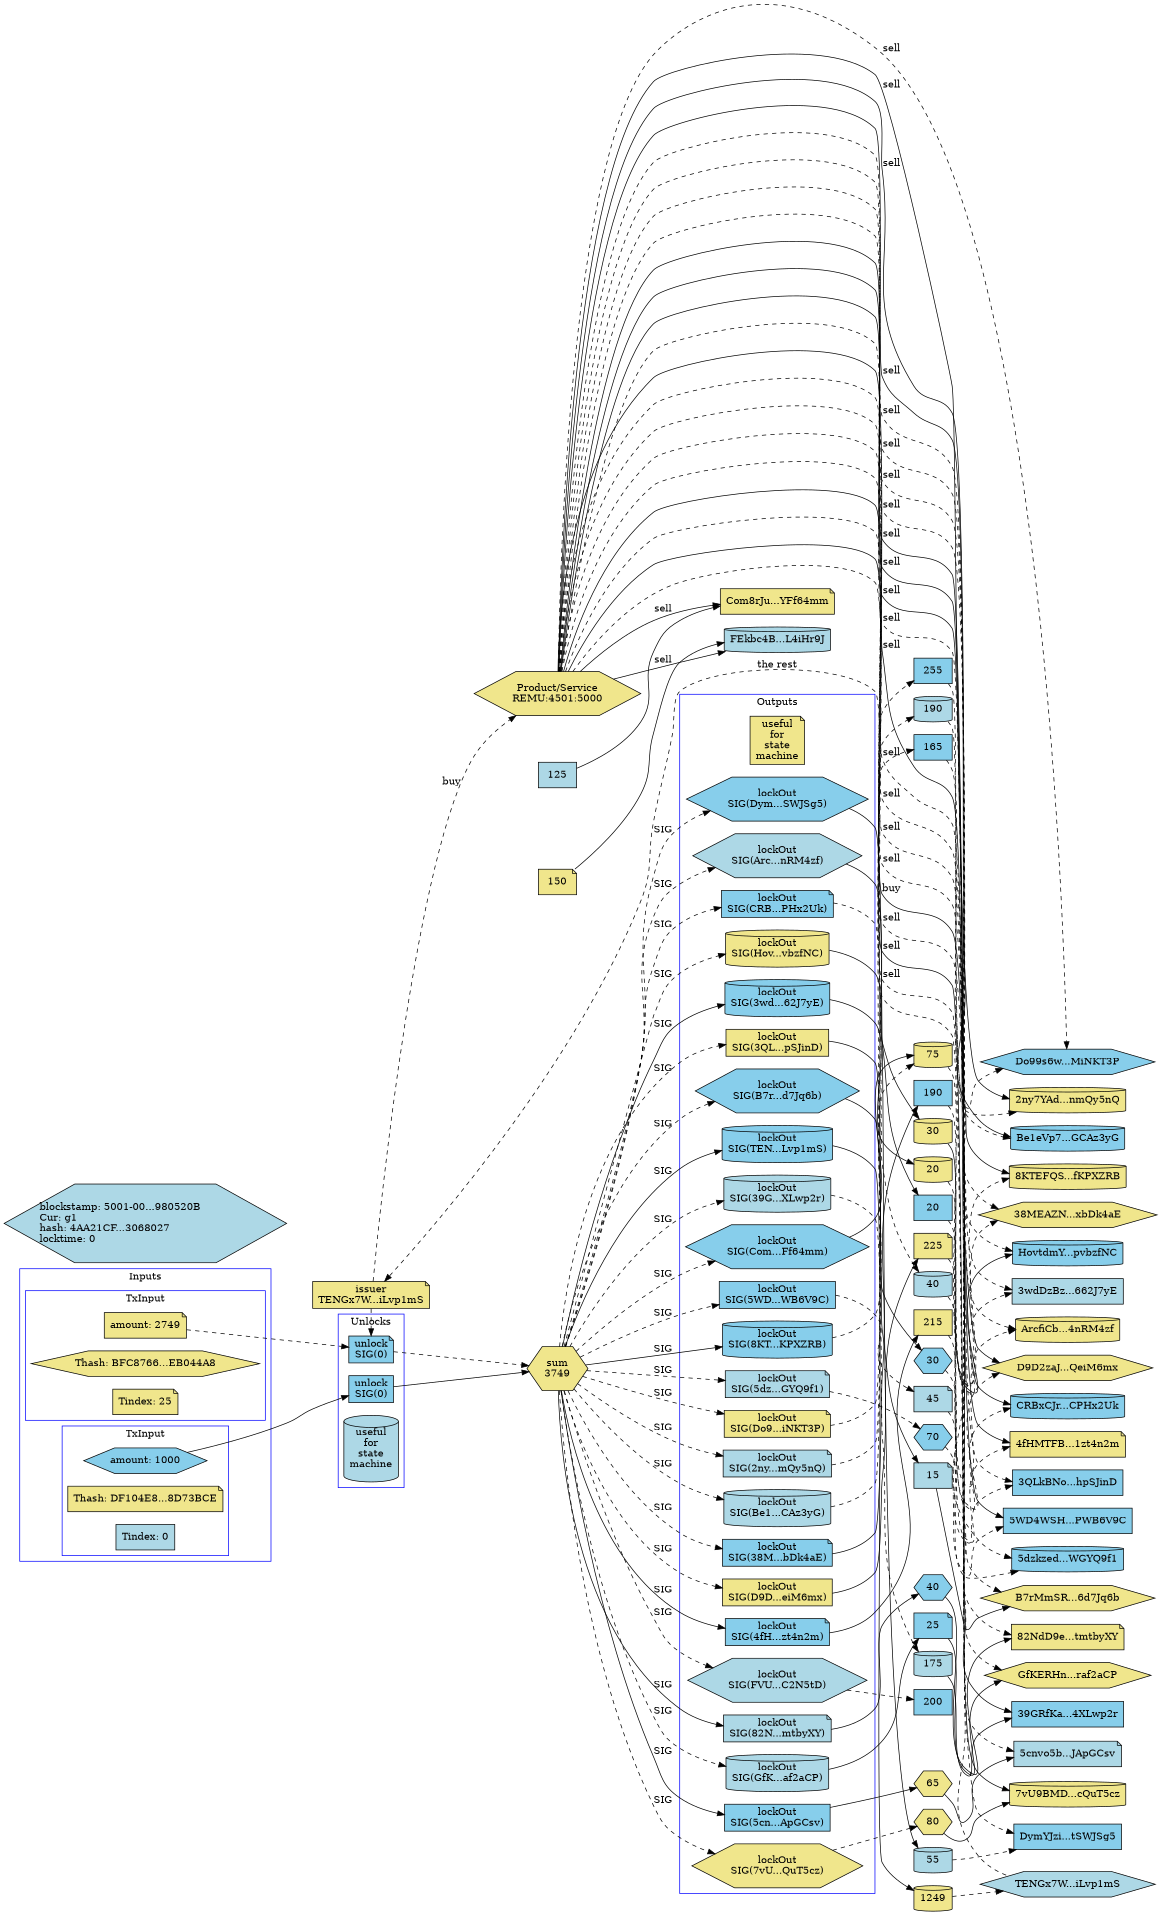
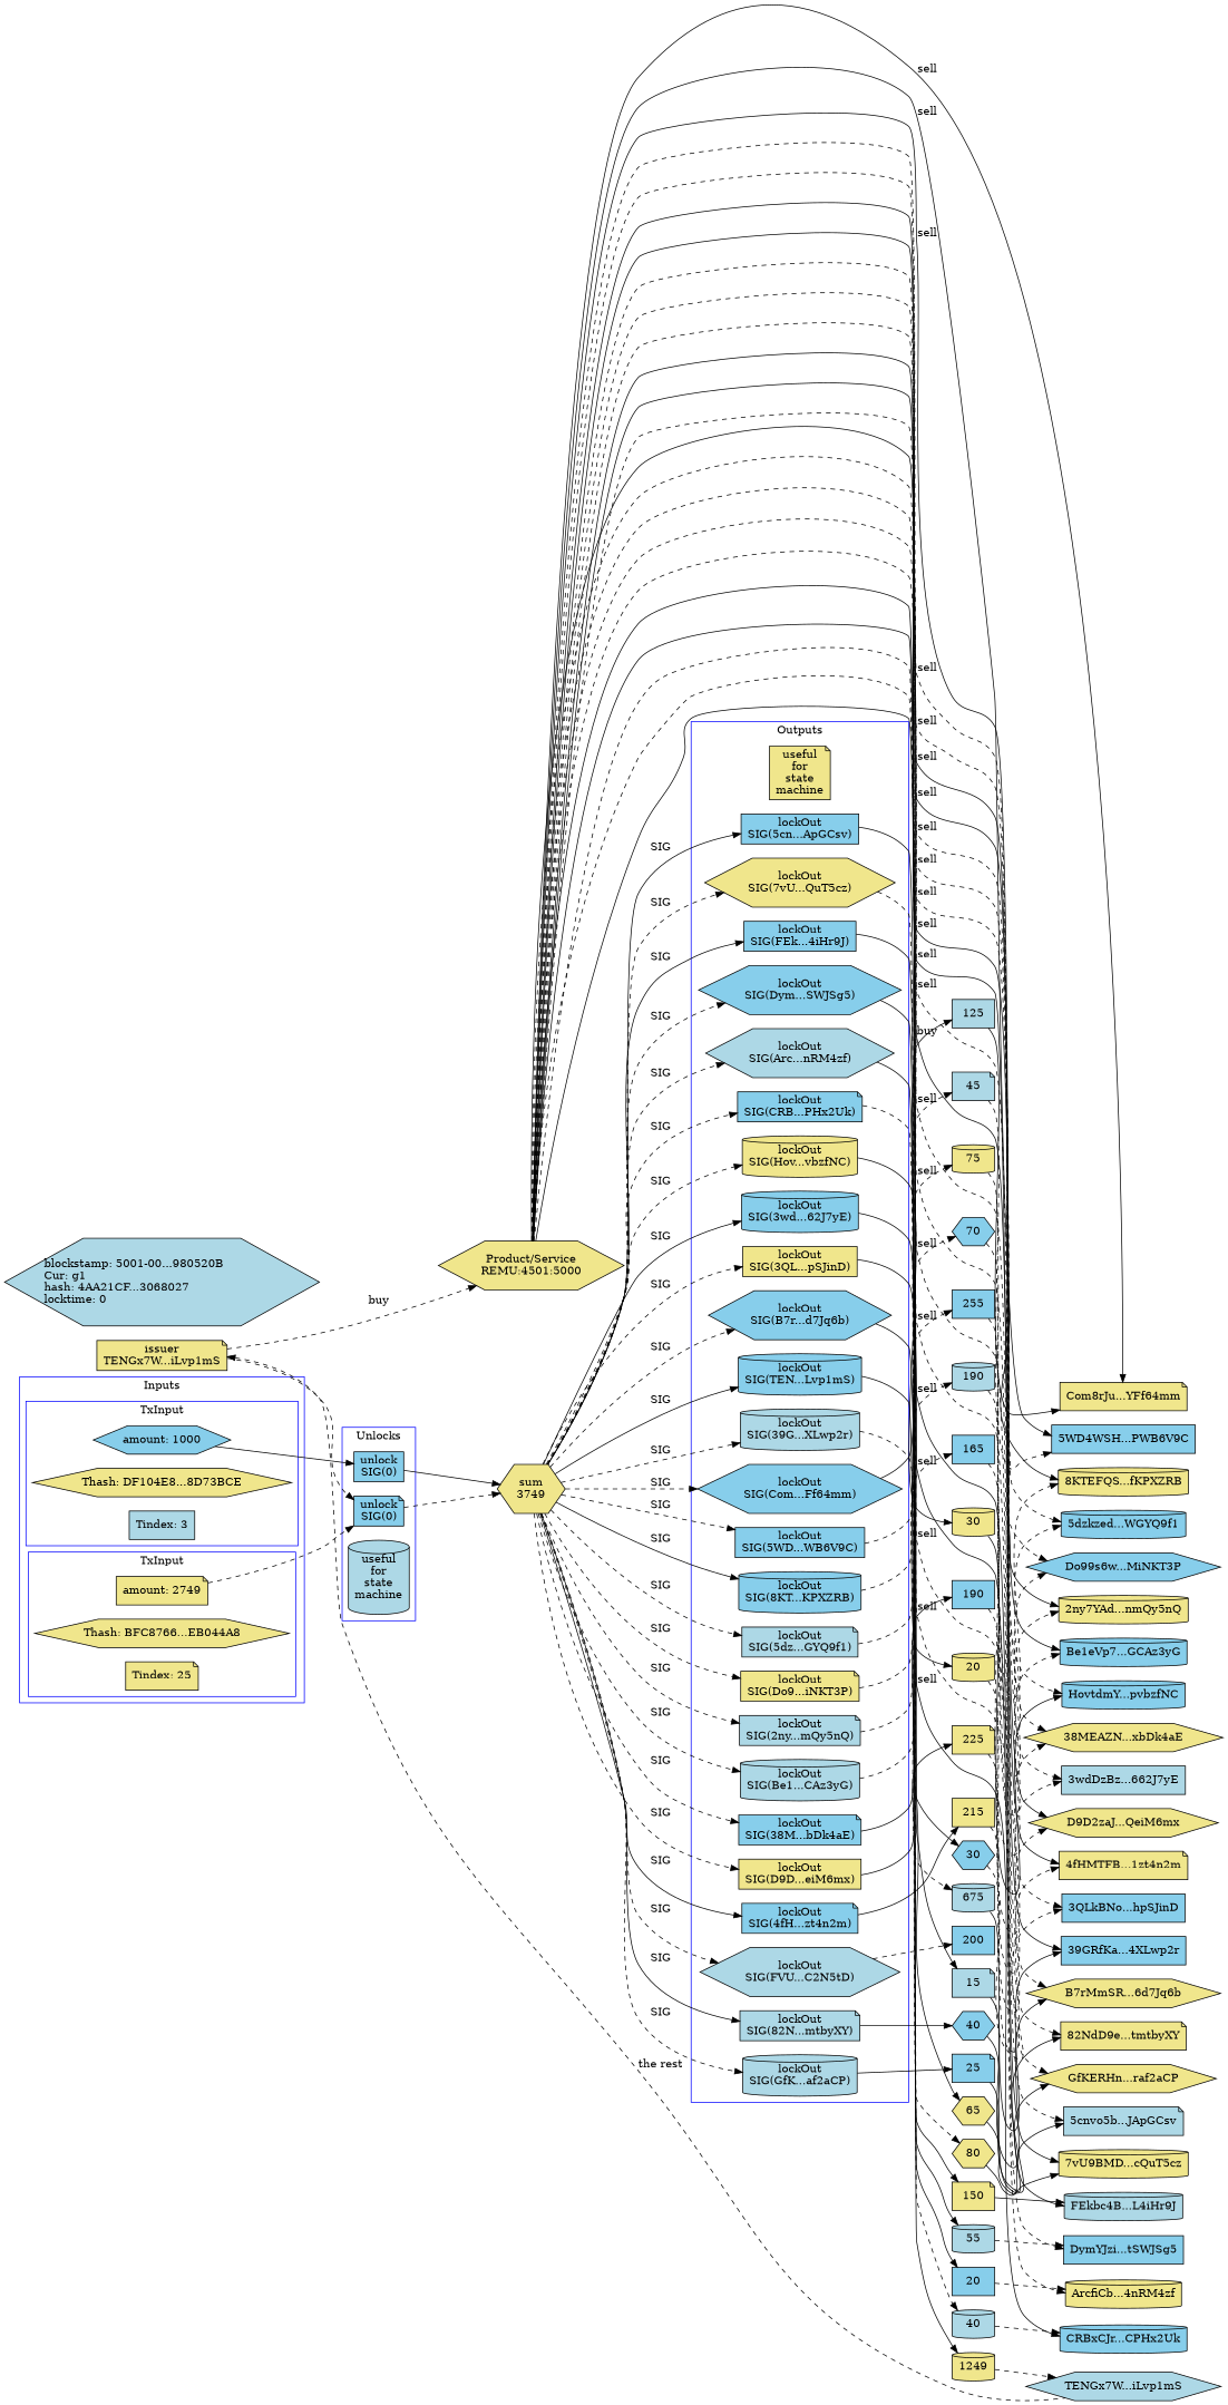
  digraph {
    rankdir=LR
    node [fillcolor=khaki shape=cylinder style=filled]
    edge [style=dashed weight=0]
    n1 [label="Product/Service\nREMU:4501:5000" shape=hexagon]
    n2 [label="sum\n3749" shape=hexagon]
    n3 [label="amount: 2749" shape=note]
    n4 [label="Thash: BFC8766...EB044A8" shape=hexagon]
    n5 [label="Tindex: 25" shape=note]
    n6 [fillcolor=skyblue label="amount: 1000" shape=hexagon]
-   n7 [label="Thash: DF104E8...8D73BCE" shape=note]
-   n8 [fillcolor=lightblue label="Tindex: 0" shape=box]
+   n7 [label="Thash: DF104E8...8D73BCE" shape=hexagon]
+   n8 [fillcolor=lightblue label="Tindex: 3" shape=box]
    n9 [fillcolor=skyblue label="unlock\nSIG(0)" shape=note]
    n10 [fillcolor=skyblue label="unlock\nSIG(0)" shape=box]
    n11 [fillcolor=lightblue label="useful\nfor\nstate\nmachine"]
    n12 [label="useful\nfor\nstate\nmachine" shape=note]
    n13 [fillcolor=lightblue label="lockOut\nSIG(39G...XLwp2r)"]
    n14 [fillcolor=skyblue label="lockOut\nSIG(Com...Ff64mm)" shape=hexagon]
    n15 [fillcolor=skyblue label="lockOut\nSIG(5WD...WB6V9C)" shape=box]
    n16 [fillcolor=skyblue label="lockOut\nSIG(8KT...KPXZRB)"]
    n17 [fillcolor=lightblue label="lockOut\nSIG(5dz...GYQ9f1)" shape=note]
    n18 [label="lockOut\nSIG(Do9...iNKT3P)" shape=note]
    n19 [fillcolor=lightblue label="lockOut\nSIG(2ny...mQy5nQ)" shape=note]
    n20 [fillcolor=lightblue label="lockOut\nSIG(Be1...CAz3yG)"]
    n21 [fillcolor=skyblue label="lockOut\nSIG(38M...bDk4aE)" shape=note]
    n22 [label="lockOut\nSIG(D9D...eiM6mx)" shape=box]
    n23 [fillcolor=skyblue label="lockOut\nSIG(4fH...zt4n2m)" shape=note]
    n24 [fillcolor=lightblue label="lockOut\nSIG(FVU...C2N5tD)" shape=hexagon]
    n25 [fillcolor=lightblue label="lockOut\nSIG(82N...mtbyXY)" shape=note]
    n26 [fillcolor=lightblue label="lockOut\nSIG(GfK...af2aCP)"]
    n27 [fillcolor=skyblue label="lockOut\nSIG(5cn...ApGCsv)" shape=box]
    n28 [label="lockOut\nSIG(7vU...QuT5cz)" shape=hexagon]
+   n29 [fillcolor=skyblue label="lockOut\nSIG(FEk...4iHr9J)" shape=box]
    n30 [fillcolor=skyblue label="lockOut\nSIG(Dym...SWJSg5)" shape=hexagon]
    n31 [fillcolor=lightblue label="lockOut\nSIG(Arc...nRM4zf)" shape=hexagon]
    n32 [fillcolor=skyblue label="lockOut\nSIG(CRB...PHx2Uk)" shape=note]
    n33 [label="lockOut\nSIG(Hov...vbzfNC)"]
    n34 [fillcolor=skyblue label="lockOut\nSIG(3wd...62J7yE)"]
    n35 [label="lockOut\nSIG(3QL...pSJinD)" shape=box]
    n36 [fillcolor=skyblue label="lockOut\nSIG(B7r...d7Jq6b)" shape=hexagon]
    n37 [fillcolor=skyblue label="lockOut\nSIG(TEN...Lvp1mS)"]
    n38 [fillcolor=skyblue label="39GRfKa...4XLwp2r" shape=box weight=0]
    n39 [label="Com8rJu...YFf64mm" shape=note weight=0]
    n40 [fillcolor=skyblue label="5WD4WSH...PWB6V9C" shape=box weight=0]
    n41 [label="8KTEFQS...fKPXZRB" weight=0]
    n42 [fillcolor=skyblue label="5dzkzed...WGYQ9f1" weight=0]
    n43 [fillcolor=skyblue label="Do99s6w...MiNKT3P" shape=hexagon weight=0]
    n44 [label="2ny7YAd...nmQy5nQ" weight=0]
    n45 [fillcolor=skyblue label="Be1eVp7...GCAz3yG" weight=0]
    n46 [label="38MEAZN...xbDk4aE" shape=hexagon weight=0]
    n47 [label="D9D2zaJ...QeiM6mx" shape=hexagon weight=0]
    n48 [label="4fHMTFB...1zt4n2m" shape=note weight=0]
    n49 [label="82NdD9e...tmtbyXY" shape=note weight=0]
    n50 [label="GfKERHn...raf2aCP" shape=hexagon weight=0]
    n51 [fillcolor=lightblue label="5cnvo5b...JApGCsv" shape=note weight=0]
    n52 [label="7vU9BMD...cQuT5cz" weight=0]
    n53 [fillcolor=lightblue label="FEkbc4B...L4iHr9J" weight=0]
    n54 [fillcolor=skyblue label="DymYJzi...tSWJSg5" shape=box weight=0]
    n55 [label="ArcfiCb...4nRM4zf" weight=0]
    n56 [fillcolor=skyblue label="CRBxCJr...CPHx2Uk" weight=0]
    n57 [fillcolor=skyblue label="HovtdmY...pvbzfNC" weight=0]
    n58 [fillcolor=lightblue label="3wdDzBz...662J7yE" shape=box weight=0]
    n59 [fillcolor=skyblue label="3QLkBNo...hpSJinD" shape=box weight=0]
    n60 [label="B7rMmSR...6d7Jq6b" shape=hexagon weight=0]
-   n61 [fillcolor=lightblue label=175]
+   n61 [fillcolor=lightblue label=675]
    n62 [fillcolor=lightblue label=125 shape=box]
    n63 [fillcolor=lightblue label=45 shape=note]
    n64 [label=75]
    n65 [fillcolor=skyblue label=70 shape=hexagon]
    n66 [fillcolor=skyblue label=255 shape=box]
    n67 [fillcolor=lightblue label=190]
    n68 [fillcolor=skyblue label=165 shape=box]
    n69 [fillcolor=skyblue label=190 shape=box]
    n70 [label=225 shape=note]
    n71 [label=215 shape=box]
    n72 [fillcolor=skyblue label=200 shape=box]
    n73 [fillcolor=skyblue label=40 shape=hexagon]
    n74 [fillcolor=skyblue label=25 shape=note]
    n75 [label=65 shape=hexagon]
    n76 [label=80 shape=hexagon]
    n77 [label=150 shape=note]
    n78 [fillcolor=lightblue label=55]
    n79 [fillcolor=skyblue label=20 shape=box]
    n80 [fillcolor=lightblue label=40]
    n81 [label=30]
    n82 [label=20]
    n83 [fillcolor=skyblue label=30 shape=hexagon]
    n84 [fillcolor=lightblue label=15 shape=note]
    n85 [label=1249]
    n86 [fillcolor=lightblue label="blockstamp: 5001-00...980520B\lCur: g1\lhash: 4AA21CF...3068027\llocktime: 0\l" labeljust=l shape=hexagon]
    n87 [fillcolor=lightblue label="TENGx7W...iLvp1mS" shape=hexagon weight=0]
    n88 [label="issuer\nTENGx7W...iLvp1mS" shape=note]
    subgraph sub_1 {
      rank=same
      n1
      n2
    }
    subgraph cluster_2 {
      color=blue
      label=Inputs
      labelloc=t
      subgraph cluster_3 {
        color=blue
        label=TxInput
        labelloc=t
        n3
        n4
        n5
      }
      subgraph cluster_4 {
        color=blue
        label=TxInput
        labelloc=t
        n6
        n7
        n8
      }
    }
    subgraph cluster_5 {
      color=blue
      label=Unlocks
      labelloc=t
      n9
      n10
      n11
    }
    subgraph cluster_6 {
      color=blue
      label=Outputs
      labelloc=t
      n12
      n13
      n14
      n15
      n16
      n17
      n18
      n19
      n20
      n21
      n22
      n23
      n24
      n25
      n26
      n27
      n28
+     n29
      n30
      n31
      n32
      n33
      n34
      n35
      n36
      n37
    }
    n1 -> n38 [label=buy style=solid]
    n1 -> n39 [label=sell style=solid]
    n1 -> n40 [label=sell style=solid]
    n1 -> n41 [label=sell style=solid]
    n1 -> n42 [label=sell]
    n1 -> n43 [label=sell]
    n1 -> n44 [label=sell style=solid]
    n1 -> n45 [label=sell style=solid]
    n1 -> n46 [label=sell]
    n1 -> n47 [label=sell style=solid]
    n1 -> n48 [label=sell style=solid]
    n1 -> n49 [label=sell]
    n1 -> n50 [label=sell]
    n1 -> n51 [label=sell]
    n1 -> n52 [label=sell style=solid]
    n1 -> n53 [label=sell style=solid]
    n1 -> n54 [label=sell]
    n1 -> n55 [label=sell]
    n1 -> n56 [label=sell style=solid]
    n1 -> n57 [label=sell]
    n1 -> n58 [label=sell]
    n1 -> n59 [label=sell]
    n1 -> n60 [label=sell]
    n2 -> n13 [label=SIG weight=10]
    n2 -> n14 [label=SIG weight=10]
    n2 -> n15 [label=SIG weight=10]
    n2 -> n16 [label=SIG style=solid weight=10]
    n2 -> n17 [label=SIG weight=10]
    n2 -> n18 [label=SIG weight=10]
    n2 -> n19 [label=SIG weight=10]
    n2 -> n20 [label=SIG weight=10]
    n2 -> n21 [label=SIG weight=10]
    n2 -> n22 [label=SIG weight=10]
    n2 -> n23 [label=SIG style=solid weight=10]
    n2 -> n24 [label=SIG weight=10]
    n2 -> n25 [label=SIG style=solid weight=10]
    n2 -> n26 [label=SIG weight=10]
    n2 -> n27 [label=SIG style=solid weight=10]
    n2 -> n28 [label=SIG weight=10]
+   n2 -> n29 [label=SIG style=solid weight=10]
    n2 -> n30 [label=SIG weight=10]
    n2 -> n31 [label=SIG weight=10]
    n2 -> n32 [label=SIG weight=10]
    n2 -> n33 [label=SIG weight=10]
    n2 -> n34 [label=SIG style=solid weight=10]
    n2 -> n35 [label=SIG weight=10]
    n2 -> n36 [label=SIG weight=10]
    n2 -> n37 [label=SIG style=solid weight=10]
    n3 -> n9 [weight=""]
    n6 -> n10 [style=solid weight=""]
    n9 -> n2 [weight=""]
    n10 -> n2 [style=solid weight=""]
    n13 -> n61 [weight=""]
-   n14 -> n64 [style=solid weight=""]
+   n14 -> n62 [style=solid weight=""]
    n15 -> n63 [weight=""]
    n16 -> n64 [weight=""]
    n17 -> n65 [weight=""]
    n18 -> n66 [weight=""]
    n19 -> n67 [weight=""]
    n20 -> n68 [weight=""]
    n21 -> n69 [style=solid weight=""]
    n22 -> n70 [style=solid weight=""]
    n23 -> n71 [style=solid weight=""]
    n24 -> n72 [weight=""]
    n25 -> n73 [style=solid weight=""]
    n26 -> n74 [style=solid weight=""]
    n27 -> n75 [style=solid weight=""]
    n28 -> n76 [weight=""]
+   n29 -> n77 [style=solid weight=""]
    n30 -> n78 [style=solid weight=""]
    n31 -> n79 [style=solid weight=""]
    n32 -> n80 [weight=""]
    n33 -> n81 [style=solid weight=""]
    n34 -> n82 [style=solid weight=""]
    n35 -> n83 [style=solid weight=""]
    n36 -> n84 [style=solid weight=""]
    n37 -> n85 [style=solid weight=""]
    n61 -> n38 [style=solid]
    n62 -> n39 [style=solid]
    n63 -> n40
    n64 -> n41
    n65 -> n42
    n66 -> n43
    n67 -> n44
    n68 -> n45
    n69 -> n46
    n70 -> n47
    n71 -> n48
    n73 -> n49 [style=solid]
    n74 -> n50 [style=solid]
    n75 -> n51 [style=solid]
    n76 -> n52 [style=solid]
    n77 -> n53 [style=solid]
    n78 -> n54
    n79 -> n55
    n80 -> n56
    n81 -> n57 [style=solid]
    n82 -> n58
    n83 -> n59
    n84 -> n60 [style=solid]
    n85 -> n87
    n88 -> n1 [label=buy]
    n88 -> n9
    n88 -> n87 [dir=back label="the rest"]
  }
